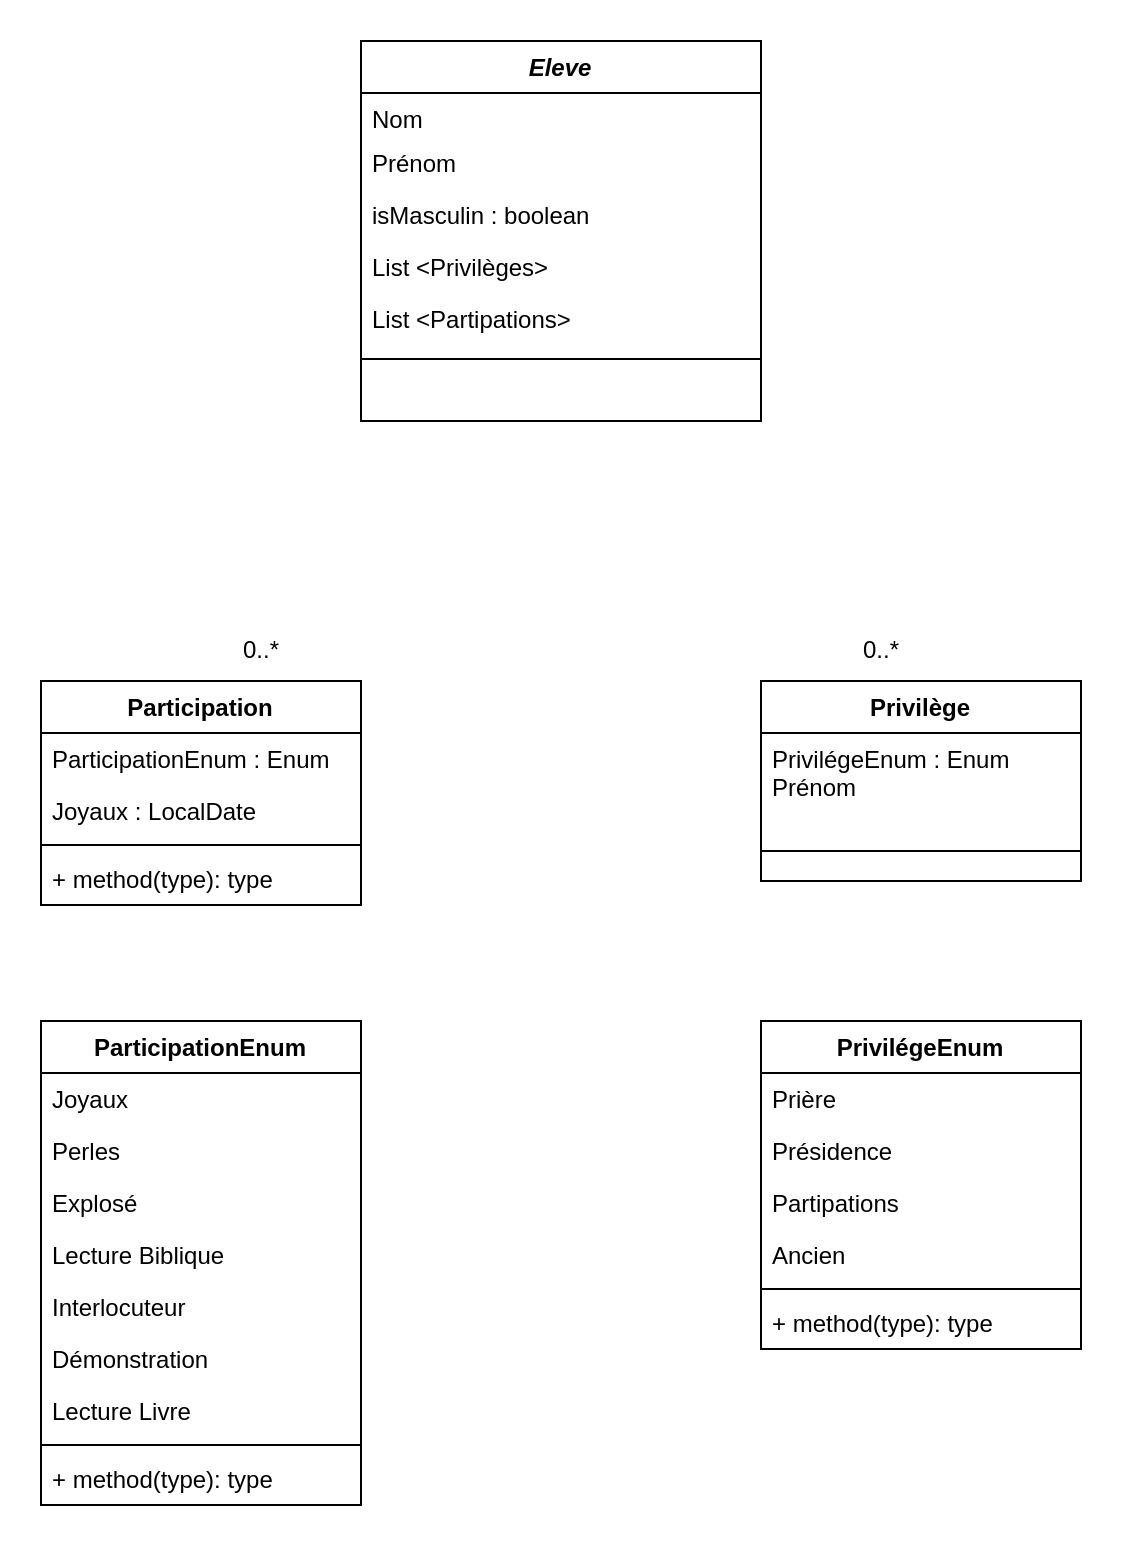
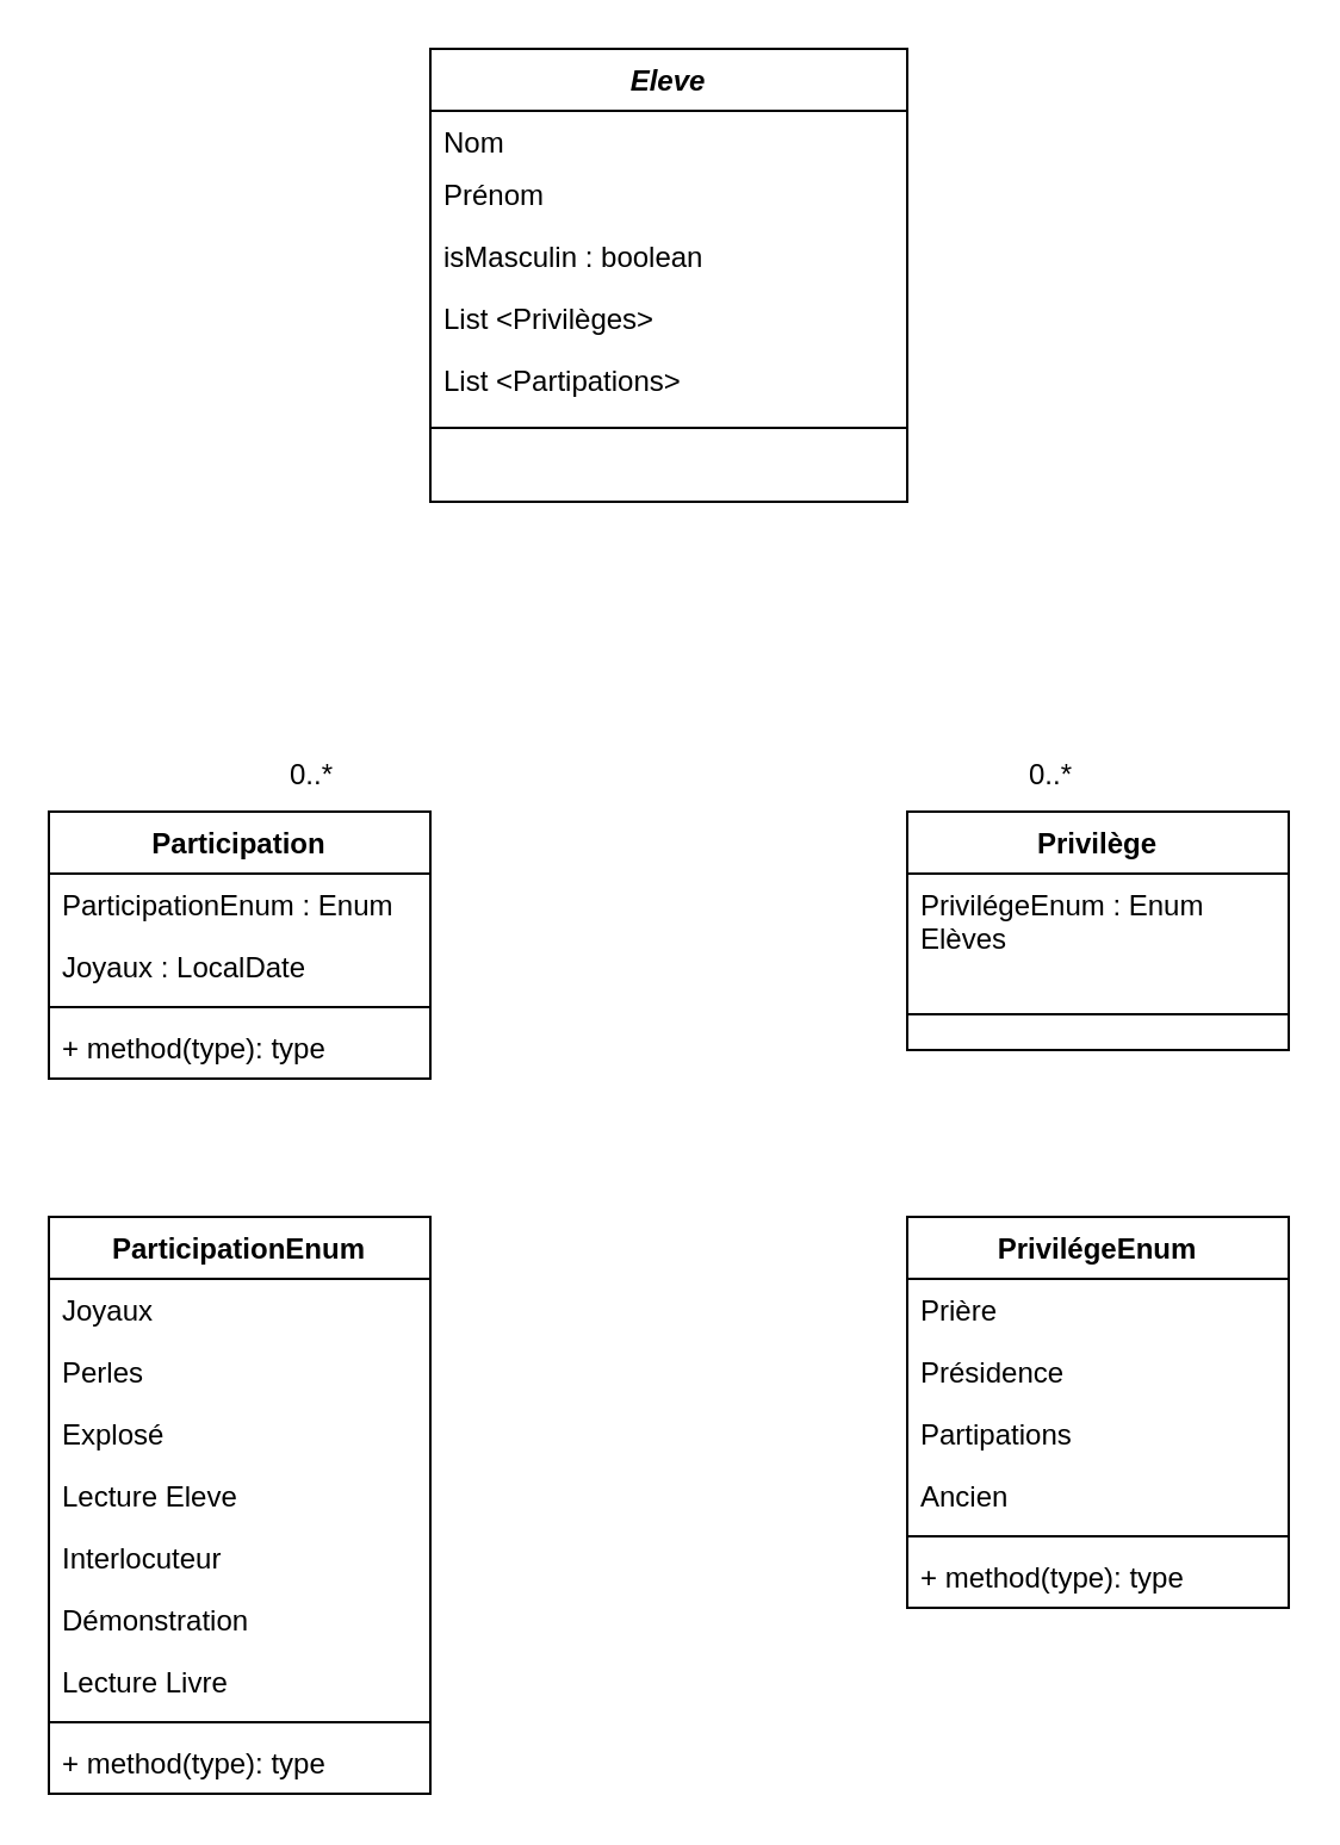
  <mxCell id="0" />
  <mxCell id="1" parent="0" />
  <mxCell id="2" value="Eleve" style="swimlane;fontStyle=3;align=center;verticalAlign=top;childLayout=stackLayout;horizontal=1;startSize=26;horizontalStack=0;resizeParent=1;resizeLast=0;collapsible=1;marginBottom=0;rounded=0;shadow=0;strokeWidth=1;" parent="1" vertex="1"><mxGeometry x="180" y="20" width="200" height="190" as="geometry"><mxRectangle x="230" y="140" width="160" height="26" as="alternateBounds" /></mxGeometry></mxCell>
  <mxCell id="3" value="Nom" style="text;align=left;verticalAlign=top;spacingLeft=4;spacingRight=4;overflow=hidden;rotatable=0;points=[[0,0.5],[1,0.5]];portConstraint=eastwest;" parent="2" vertex="1"><mxGeometry y="26" width="200" height="22" as="geometry" /></mxCell>
  <mxCell id="4" value="Prénom" style="text;align=left;verticalAlign=top;spacingLeft=4;spacingRight=4;overflow=hidden;rotatable=0;points=[[0,0.5],[1,0.5]];portConstraint=eastwest;rounded=0;shadow=0;html=0;" parent="2" vertex="1"><mxGeometry y="48" width="200" height="26" as="geometry" /></mxCell>
  <mxCell id="5" value="isMasculin : boolean" style="text;align=left;verticalAlign=top;spacingLeft=4;spacingRight=4;overflow=hidden;rotatable=0;points=[[0,0.5],[1,0.5]];portConstraint=eastwest;rounded=0;shadow=0;html=0;" vertex="1" parent="2"><mxGeometry y="74" width="200" height="26" as="geometry" /></mxCell>
  <mxCell id="6" value="List &lt;Privilèges&gt;&#10;" style="text;align=left;verticalAlign=top;spacingLeft=4;spacingRight=4;overflow=hidden;rotatable=0;points=[[0,0.5],[1,0.5]];portConstraint=eastwest;rounded=0;shadow=0;html=0;" parent="2" vertex="1"><mxGeometry y="100" width="200" height="26" as="geometry" /></mxCell>
  <mxCell id="7" value="List &lt;Partipations&gt;" style="text;align=left;verticalAlign=top;spacingLeft=4;spacingRight=4;overflow=hidden;rotatable=0;points=[[0,0.5],[1,0.5]];portConstraint=eastwest;rounded=0;shadow=0;html=0;" vertex="1" parent="2"><mxGeometry y="126" width="200" height="26" as="geometry" /></mxCell>
  <mxCell id="8" value="" style="line;html=1;strokeWidth=1;align=left;verticalAlign=middle;spacingTop=-1;spacingLeft=3;spacingRight=3;rotatable=0;labelPosition=right;points=[];portConstraint=eastwest;" parent="2" vertex="1"><mxGeometry y="152" width="200" height="14" as="geometry" /></mxCell>
  <mxCell id="9" value="Privilège&#10;" style="swimlane;fontStyle=1;align=center;verticalAlign=top;childLayout=stackLayout;horizontal=1;startSize=26;horizontalStack=0;resizeParent=1;resizeLast=0;collapsible=1;marginBottom=0;rounded=0;shadow=0;strokeWidth=1;" parent="1" vertex="1"><mxGeometry x="380" y="340" width="160" height="100" as="geometry"><mxRectangle x="340" y="380" width="170" height="26" as="alternateBounds" /></mxGeometry></mxCell>
- <mxCell id="10" value="PrivilégeEnum : Enum&#10;Prénom" style="text;align=left;verticalAlign=top;spacingLeft=4;spacingRight=4;overflow=hidden;rotatable=0;points=[[0,0.5],[1,0.5]];portConstraint=eastwest;" parent="9" vertex="1"><mxGeometry y="26" width="160" height="44" as="geometry" /></mxCell>
+ <mxCell id="10" value="PrivilégeEnum : Enum&#10;Elèves" style="text;align=left;verticalAlign=top;spacingLeft=4;spacingRight=4;overflow=hidden;rotatable=0;points=[[0,0.5],[1,0.5]];portConstraint=eastwest;" parent="9" vertex="1"><mxGeometry y="26" width="160" height="44" as="geometry" /></mxCell>
  <mxCell id="11" value="" style="line;html=1;strokeWidth=1;align=left;verticalAlign=middle;spacingTop=-1;spacingLeft=3;spacingRight=3;rotatable=0;labelPosition=right;points=[];portConstraint=eastwest;" parent="9" vertex="1"><mxGeometry y="70" width="160" height="30" as="geometry" /></mxCell>
  <mxCell id="12" value="0..*" style="text;html=1;align=center;verticalAlign=middle;resizable=0;points=[];autosize=1;strokeColor=none;fillColor=none;" vertex="1" parent="1"><mxGeometry x="420" y="310" width="40" height="30" as="geometry" /></mxCell>
  <mxCell id="13" value="Participation" style="swimlane;fontStyle=1;align=center;verticalAlign=top;childLayout=stackLayout;horizontal=1;startSize=26;horizontalStack=0;resizeParent=1;resizeParentMax=0;resizeLast=0;collapsible=1;marginBottom=0;whiteSpace=wrap;html=1;" vertex="1" parent="1"><mxGeometry x="20" y="340" width="160" height="112" as="geometry" /></mxCell>
  <mxCell id="14" value="ParticipationEnum : Enum&lt;div&gt;&lt;br&gt;&lt;/div&gt;" style="text;strokeColor=none;fillColor=none;align=left;verticalAlign=top;spacingLeft=4;spacingRight=4;overflow=hidden;rotatable=0;points=[[0,0.5],[1,0.5]];portConstraint=eastwest;whiteSpace=wrap;html=1;" vertex="1" parent="13"><mxGeometry y="26" width="160" height="26" as="geometry" /></mxCell>
  <mxCell id="15" value="&lt;div&gt;Joyaux : LocalDate&lt;/div&gt;" style="text;strokeColor=none;fillColor=none;align=left;verticalAlign=top;spacingLeft=4;spacingRight=4;overflow=hidden;rotatable=0;points=[[0,0.5],[1,0.5]];portConstraint=eastwest;whiteSpace=wrap;html=1;" vertex="1" parent="13"><mxGeometry y="52" width="160" height="26" as="geometry" /></mxCell>
  <mxCell id="16" value="" style="line;strokeWidth=1;fillColor=none;align=left;verticalAlign=middle;spacingTop=-1;spacingLeft=3;spacingRight=3;rotatable=0;labelPosition=right;points=[];portConstraint=eastwest;strokeColor=inherit;" vertex="1" parent="13"><mxGeometry y="78" width="160" height="8" as="geometry" /></mxCell>
  <mxCell id="17" value="+ method(type): type" style="text;strokeColor=none;fillColor=none;align=left;verticalAlign=top;spacingLeft=4;spacingRight=4;overflow=hidden;rotatable=0;points=[[0,0.5],[1,0.5]];portConstraint=eastwest;whiteSpace=wrap;html=1;" vertex="1" parent="13"><mxGeometry y="86" width="160" height="26" as="geometry" /></mxCell>
  <mxCell id="18" value="0..*" style="text;html=1;align=center;verticalAlign=middle;resizable=0;points=[];autosize=1;strokeColor=none;fillColor=none;" vertex="1" parent="1"><mxGeometry x="110" y="310" width="40" height="30" as="geometry" /></mxCell>
  <mxCell id="19" value="ParticipationEnum" style="swimlane;fontStyle=1;align=center;verticalAlign=top;childLayout=stackLayout;horizontal=1;startSize=26;horizontalStack=0;resizeParent=1;resizeParentMax=0;resizeLast=0;collapsible=1;marginBottom=0;whiteSpace=wrap;html=1;" vertex="1" parent="1"><mxGeometry x="20" y="510" width="160" height="242" as="geometry" /></mxCell>
  <mxCell id="20" value="Joyaux&lt;div&gt;&lt;br&gt;&lt;/div&gt;" style="text;strokeColor=none;fillColor=none;align=left;verticalAlign=top;spacingLeft=4;spacingRight=4;overflow=hidden;rotatable=0;points=[[0,0.5],[1,0.5]];portConstraint=eastwest;whiteSpace=wrap;html=1;" vertex="1" parent="19"><mxGeometry y="26" width="160" height="26" as="geometry" /></mxCell>
  <mxCell id="21" value="Perles" style="text;strokeColor=none;fillColor=none;align=left;verticalAlign=top;spacingLeft=4;spacingRight=4;overflow=hidden;rotatable=0;points=[[0,0.5],[1,0.5]];portConstraint=eastwest;whiteSpace=wrap;html=1;" vertex="1" parent="19"><mxGeometry y="52" width="160" height="26" as="geometry" /></mxCell>
  <mxCell id="22" value="Explosé" style="text;strokeColor=none;fillColor=none;align=left;verticalAlign=top;spacingLeft=4;spacingRight=4;overflow=hidden;rotatable=0;points=[[0,0.5],[1,0.5]];portConstraint=eastwest;whiteSpace=wrap;html=1;" vertex="1" parent="19"><mxGeometry y="78" width="160" height="26" as="geometry" /></mxCell>
- <mxCell id="23" value="Lecture Biblique" style="text;strokeColor=none;fillColor=none;align=left;verticalAlign=top;spacingLeft=4;spacingRight=4;overflow=hidden;rotatable=0;points=[[0,0.5],[1,0.5]];portConstraint=eastwest;whiteSpace=wrap;html=1;" vertex="1" parent="19"><mxGeometry y="104" width="160" height="26" as="geometry" /></mxCell>
+ <mxCell id="23" value="Lecture Eleve" style="text;strokeColor=none;fillColor=none;align=left;verticalAlign=top;spacingLeft=4;spacingRight=4;overflow=hidden;rotatable=0;points=[[0,0.5],[1,0.5]];portConstraint=eastwest;whiteSpace=wrap;html=1;" vertex="1" parent="19"><mxGeometry y="104" width="160" height="26" as="geometry" /></mxCell>
  <mxCell id="24" value="Interlocuteur" style="text;strokeColor=none;fillColor=none;align=left;verticalAlign=top;spacingLeft=4;spacingRight=4;overflow=hidden;rotatable=0;points=[[0,0.5],[1,0.5]];portConstraint=eastwest;whiteSpace=wrap;html=1;" vertex="1" parent="19"><mxGeometry y="130" width="160" height="26" as="geometry" /></mxCell>
  <mxCell id="25" value="Démonstration" style="text;strokeColor=none;fillColor=none;align=left;verticalAlign=top;spacingLeft=4;spacingRight=4;overflow=hidden;rotatable=0;points=[[0,0.5],[1,0.5]];portConstraint=eastwest;whiteSpace=wrap;html=1;" vertex="1" parent="19"><mxGeometry y="156" width="160" height="26" as="geometry" /></mxCell>
  <mxCell id="26" value="Lecture Livre" style="text;strokeColor=none;fillColor=none;align=left;verticalAlign=top;spacingLeft=4;spacingRight=4;overflow=hidden;rotatable=0;points=[[0,0.5],[1,0.5]];portConstraint=eastwest;whiteSpace=wrap;html=1;" vertex="1" parent="19"><mxGeometry y="182" width="160" height="26" as="geometry" /></mxCell>
  <mxCell id="27" value="" style="line;strokeWidth=1;fillColor=none;align=left;verticalAlign=middle;spacingTop=-1;spacingLeft=3;spacingRight=3;rotatable=0;labelPosition=right;points=[];portConstraint=eastwest;strokeColor=inherit;" vertex="1" parent="19"><mxGeometry y="208" width="160" height="8" as="geometry" /></mxCell>
  <mxCell id="28" value="+ method(type): type" style="text;strokeColor=none;fillColor=none;align=left;verticalAlign=top;spacingLeft=4;spacingRight=4;overflow=hidden;rotatable=0;points=[[0,0.5],[1,0.5]];portConstraint=eastwest;whiteSpace=wrap;html=1;" vertex="1" parent="19"><mxGeometry y="216" width="160" height="26" as="geometry" /></mxCell>
  <mxCell id="29" value="PrivilégeEnum" style="swimlane;fontStyle=1;align=center;verticalAlign=top;childLayout=stackLayout;horizontal=1;startSize=26;horizontalStack=0;resizeParent=1;resizeParentMax=0;resizeLast=0;collapsible=1;marginBottom=0;whiteSpace=wrap;html=1;" vertex="1" parent="1"><mxGeometry x="380" y="510" width="160" height="164" as="geometry" /></mxCell>
  <mxCell id="30" value="Prière" style="text;strokeColor=none;fillColor=none;align=left;verticalAlign=top;spacingLeft=4;spacingRight=4;overflow=hidden;rotatable=0;points=[[0,0.5],[1,0.5]];portConstraint=eastwest;whiteSpace=wrap;html=1;" vertex="1" parent="29"><mxGeometry y="26" width="160" height="26" as="geometry" /></mxCell>
  <mxCell id="31" value="Présidence" style="text;strokeColor=none;fillColor=none;align=left;verticalAlign=top;spacingLeft=4;spacingRight=4;overflow=hidden;rotatable=0;points=[[0,0.5],[1,0.5]];portConstraint=eastwest;whiteSpace=wrap;html=1;" vertex="1" parent="29"><mxGeometry y="52" width="160" height="26" as="geometry" /></mxCell>
  <mxCell id="32" value="Partipations" style="text;strokeColor=none;fillColor=none;align=left;verticalAlign=top;spacingLeft=4;spacingRight=4;overflow=hidden;rotatable=0;points=[[0,0.5],[1,0.5]];portConstraint=eastwest;whiteSpace=wrap;html=1;" vertex="1" parent="29"><mxGeometry y="78" width="160" height="26" as="geometry" /></mxCell>
  <mxCell id="33" value="Ancien" style="text;strokeColor=none;fillColor=none;align=left;verticalAlign=top;spacingLeft=4;spacingRight=4;overflow=hidden;rotatable=0;points=[[0,0.5],[1,0.5]];portConstraint=eastwest;whiteSpace=wrap;html=1;" vertex="1" parent="29"><mxGeometry y="104" width="160" height="26" as="geometry" /></mxCell>
  <mxCell id="34" value="" style="line;strokeWidth=1;fillColor=none;align=left;verticalAlign=middle;spacingTop=-1;spacingLeft=3;spacingRight=3;rotatable=0;labelPosition=right;points=[];portConstraint=eastwest;strokeColor=inherit;" vertex="1" parent="29"><mxGeometry y="130" width="160" height="8" as="geometry" /></mxCell>
  <mxCell id="35" value="+ method(type): type" style="text;strokeColor=none;fillColor=none;align=left;verticalAlign=top;spacingLeft=4;spacingRight=4;overflow=hidden;rotatable=0;points=[[0,0.5],[1,0.5]];portConstraint=eastwest;whiteSpace=wrap;html=1;" vertex="1" parent="29"><mxGeometry y="138" width="160" height="26" as="geometry" /></mxCell>
